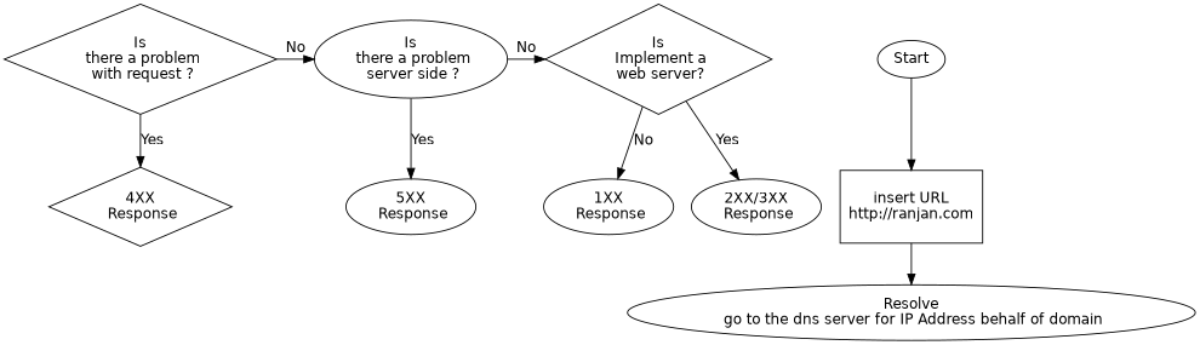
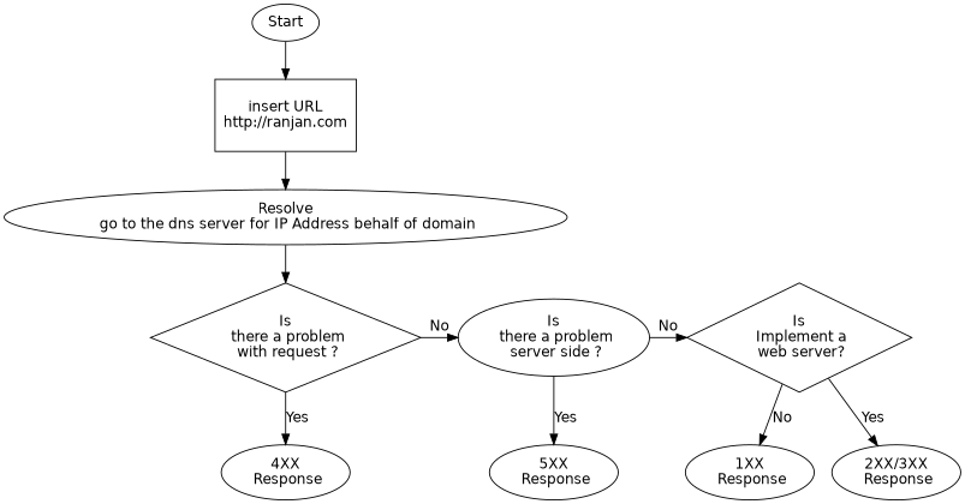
  digraph {
    fontsize=10
    node [fontname=helvetica shape=oval]
    edge [fontname=helvetica]
    n1 [label="Is\n there a problem\n with request ?" shape=diamond]
    n2 [label="Is\n there a problem\n server side ?" shape=ellipse]
    n3 [label="Is\n Implement a\n web server?" shape=diamond]
-   n4 [label="4XX\n Response" shape=diamond]
+   n4 [label="4XX\n Response"]
    n5 [label="5XX\n Response"]
    n6 [label="1XX\n Response"]
    n7 [label="2XX/3XX\n Response"]
    n8 [label="Start\n"]
    n9 [label="\ninsert URL\nhttp://ranjan.com\n\n" shape=rect]
    n10 [label="Resolve\n go to the dns server for IP Address behalf of domain" shape=ellipse]
    subgraph sub_1 {
      rank=same
      n1
      n2
      n3
    }
    subgraph sub_2 {
      rank=same
      n4
      n5
      n6
      n7
    }
    n1 -> n2 [label=No]
    n1 -> n4 [label=Yes]
    n2 -> n3 [label=No]
    n2 -> n5 [label=Yes]
    n3 -> n6 [label=No]
    n3 -> n7 [label=Yes]
    n8 -> n9
    n9 -> n10
+   n10 -> n1
  }
